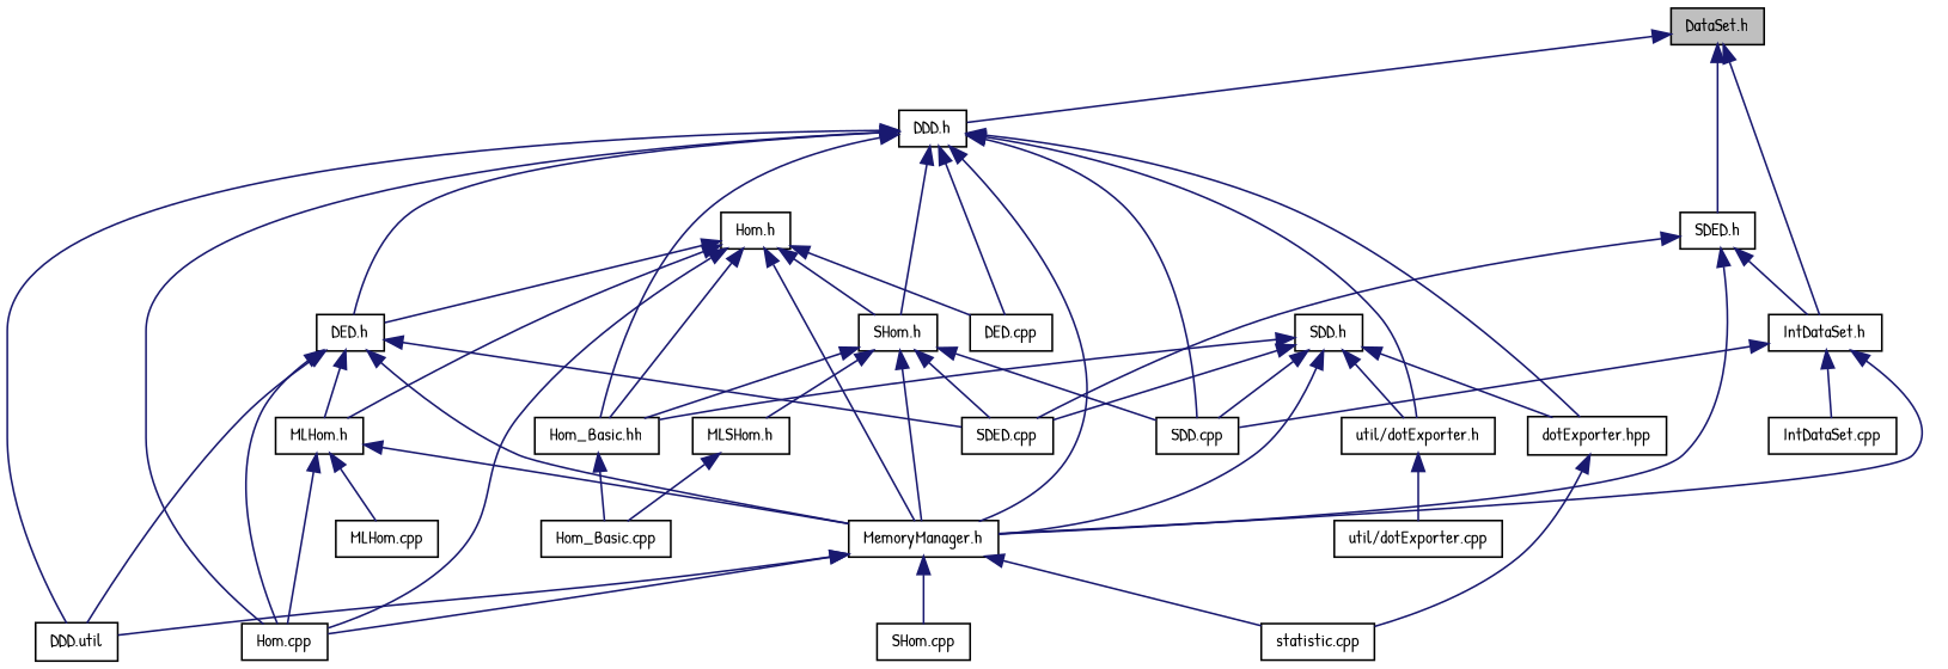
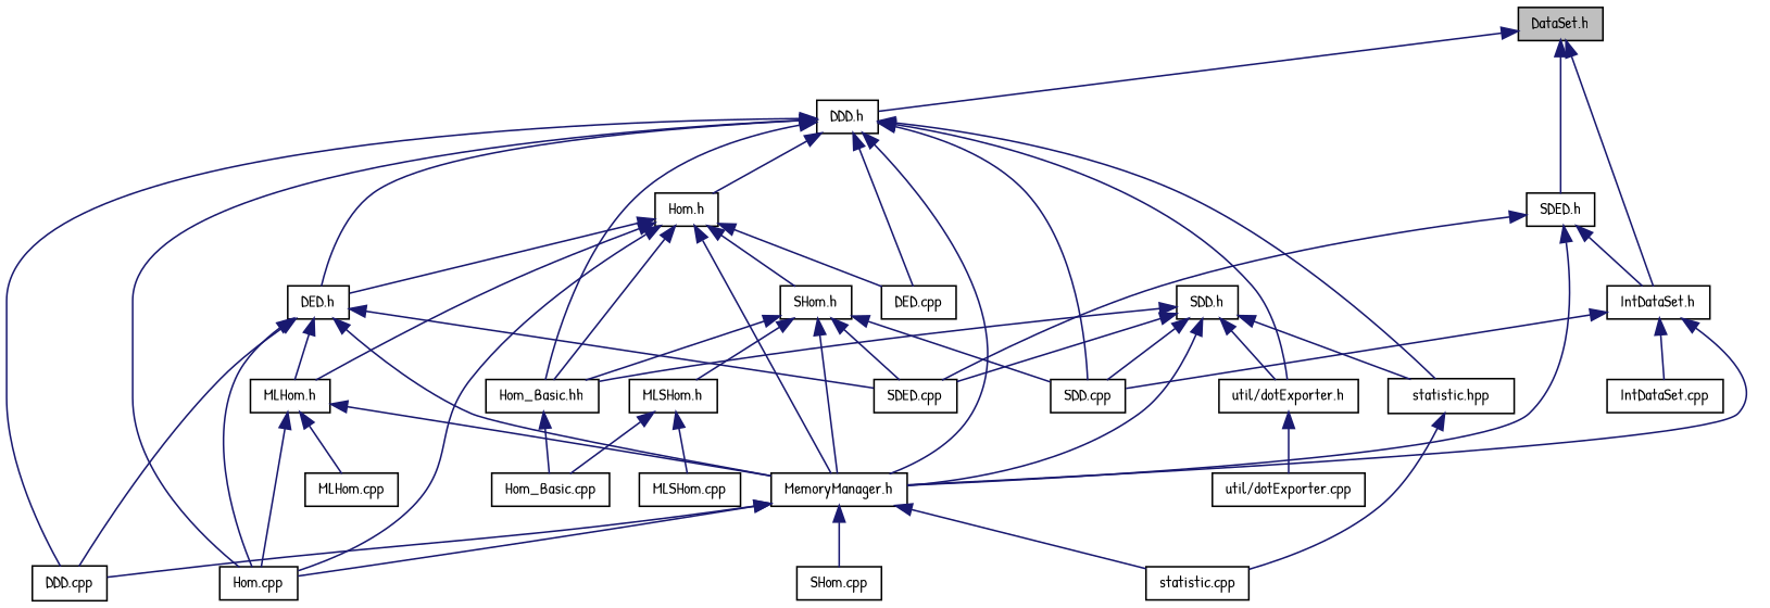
  digraph {
    fontname="Patrick Hand"
    node [color=black fillcolor=white fontname="Patrick Hand" fontsize=10 shape=record style=filled]
    edge [color=midnightblue dir=back fontname="Patrick Hand" fontsize=10 labelfontname=FreeSans labelfontsize=10 style=solid]
    n1 [fillcolor=grey75 fontcolor=black height=0.2 label="DataSet.h" width=0.4]
    n2 [height=0.2 label="DDD.h" width=0.4]
    n3 [height=0.2 label="IntDataSet.h" width=0.4]
    n4 [height=0.2 label="SDED.h" width=0.4]
-   n5 [height=0.2 label="DDD.util" width=0.4]
+   n5 [height=0.2 label="DDD.cpp" width=0.4]
    n6 [height=0.2 label="MemoryManager.h" width=0.4]
    n7 [height=0.2 label="Hom.cpp" width=0.4]
    n8 [height=0.2 label="DED.cpp" width=0.4]
    n9 [height=0.2 label="DED.h" width=0.4]
    n10 [height=0.2 label="Hom.h" width=0.4]
    n11 [height=0.2 label="Hom_Basic.hh" width=0.4]
    n12 [height=0.2 label="SDD.cpp" width=0.4]
-   n13 [height=0.2 label="dotExporter.hpp" width=0.4]
+   n13 [height=0.2 label="statistic.hpp" width=0.4]
    n14 [height=0.2 label="util/dotExporter.h" width=0.4]
    n15 [height=0.2 label="SDED.cpp" width=0.4]
    n16 [height=0.2 label="IntDataSet.cpp" width=0.4]
    n17 [height=0.2 label="SDD.h" width=0.4]
    n18 [height=0.2 label="SHom.cpp" width=0.4]
    n19 [height=0.2 label="statistic.cpp" width=0.4]
    n20 [height=0.2 label="MLHom.h" width=0.4]
    n21 [height=0.2 label="SHom.h" width=0.4]
    n22 [height=0.2 label="Hom_Basic.cpp" width=0.4]
    n23 [height=0.2 label="util/dotExporter.cpp" width=0.4]
    n24 [height=0.2 label="MLHom.cpp" width=0.4]
    n25 [height=0.2 label="MLSHom.h" width=0.4]
+   n26 [height=0.2 label="MLSHom.cpp" width=0.4]
    n1 -> n2
    n1 -> n3
    n1 -> n4
    n2 -> n5
    n2 -> n6
    n2 -> n7
    n2 -> n8
    n2 -> n9
-   n2 -> n21
+   n2 -> n10
    n2 -> n11
    n2 -> n12
    n2 -> n13
    n2 -> n14
    n3 -> n6
    n3 -> n12
    n3 -> n16
    n4 -> n3
    n4 -> n6
    n4 -> n15
    n6 -> n5
    n6 -> n7
    n6 -> n18
    n6 -> n19
    n9 -> n5
    n9 -> n6
    n9 -> n7
    n9 -> n15
    n9 -> n20
    n10 -> n6
    n10 -> n7
    n10 -> n8
    n10 -> n9
    n10 -> n11
    n10 -> n20
    n10 -> n21
    n11 -> n22
    n13 -> n19
    n14 -> n23
    n17 -> n6
    n17 -> n11
    n17 -> n12
    n17 -> n13
    n17 -> n14
    n17 -> n15
    n20 -> n6
    n20 -> n7
    n20 -> n24
    n21 -> n6
    n21 -> n11
    n21 -> n12
    n21 -> n15
    n21 -> n25
    n25 -> n22
+   n25 -> n26
  }
